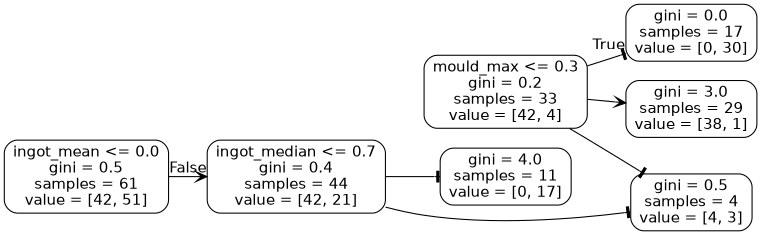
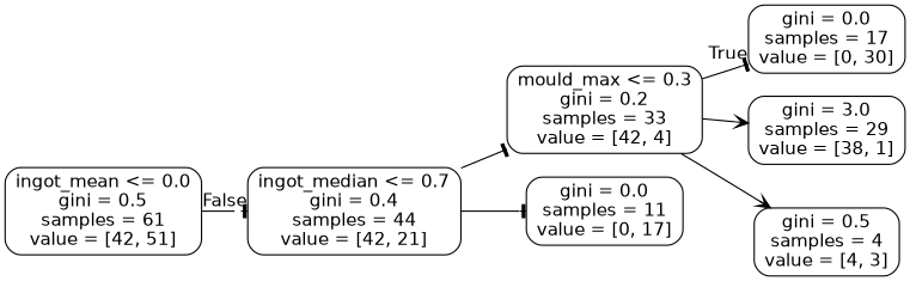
  digraph {
    rankdir=LR
    node [color=black fontname=helvetica shape=box style=rounded]
    edge [arrowhead=tee fontname=helvetica]
    n1 [label="ingot_mean <= 0.0\ngini = 0.5\nsamples = 61\nvalue = [42, 51]"]
    n2 [label="ingot_median <= 0.7\ngini = 0.4\nsamples = 44\nvalue = [42, 21]"]
    n3 [label="gini = 0.0\nsamples = 17\nvalue = [0, 30]"]
    n4 [label="mould_max <= 0.3\ngini = 0.2\nsamples = 33\nvalue = [42, 4]"]
-   n5 [label="gini = 4.0\nsamples = 11\nvalue = [0, 17]"]
+   n5 [label="gini = 0.0\nsamples = 11\nvalue = [0, 17]"]
    n6 [label="gini = 0.5\nsamples = 4\nvalue = [4, 3]"]
    n7 [label="gini = 3.0\nsamples = 29\nvalue = [38, 1]"]
-   n1 -> n2 [arrowhead=vee headlabel=False labelangle=-45 labeldistance=2.5]
-   n2 -> n6
+   n1 -> n2 [headlabel=False labelangle=-45 labeldistance=2.5]
+   n2 -> n4
    n2 -> n5
    n4 -> n3 [headlabel=True labelangle=45 labeldistance=2.5]
-   n4 -> n6
+   n4 -> n6 [arrowhead=vee]
    n4 -> n7 [arrowhead=vee]
  }
